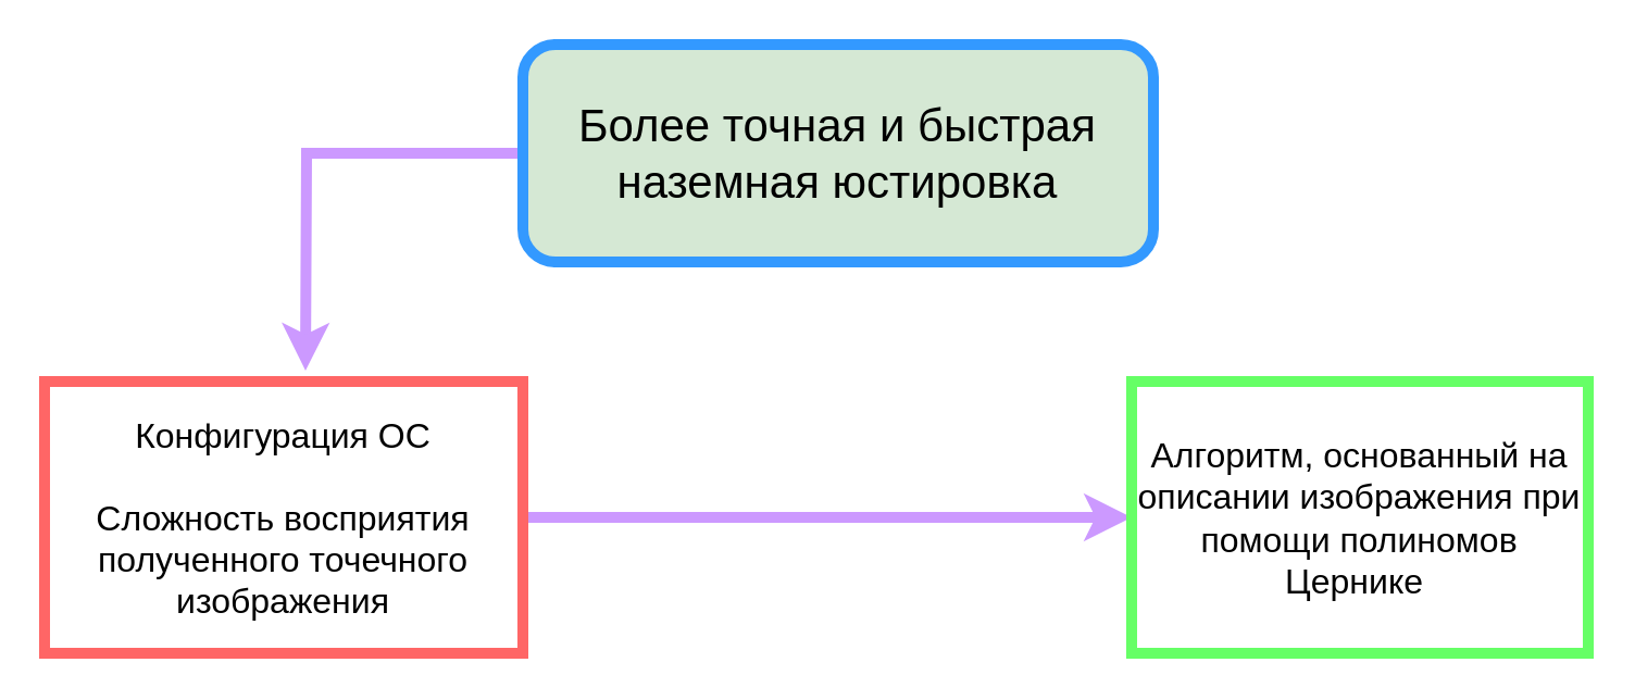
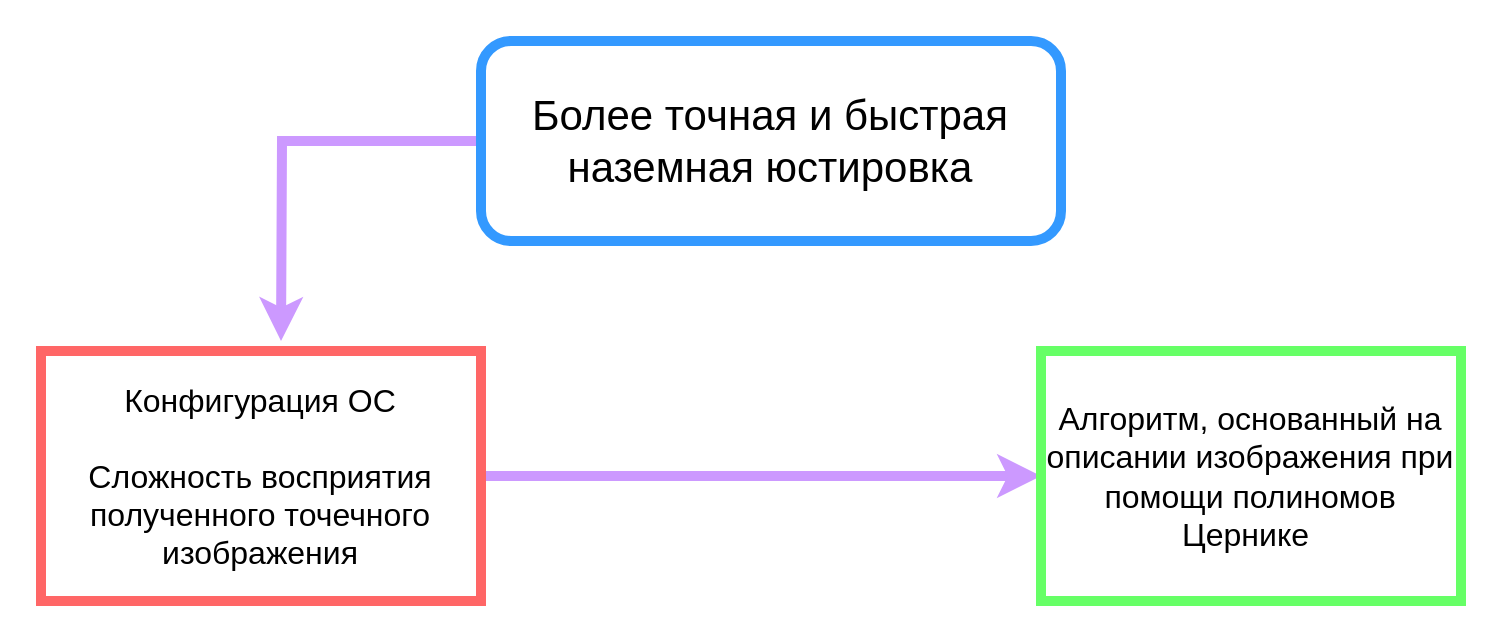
  <mxCell id="0" />
  <mxCell id="1" parent="0" />
  <mxCell id="2" style="edgeStyle=orthogonalEdgeStyle;rounded=0;orthogonalLoop=1;jettySize=auto;html=1;strokeWidth=5;strokeColor=#CC99FF;" edge="1" parent="1" source="3"><mxGeometry relative="1" as="geometry"><mxPoint x="140" y="170" as="targetPoint" /></mxGeometry></mxCell>
- <mxCell id="3" value="&lt;font style=&quot;font-size: 21px&quot;&gt;Более точная и быстрая &lt;br&gt;наземная юстировка&lt;/font&gt;" style="rounded=1;whiteSpace=wrap;html=1;strokeWidth=5;strokeColor=#3399FF;fillColor=#d5e8d4;" vertex="1" parent="1"><mxGeometry x="240" y="20" width="290" height="100" as="geometry" /></mxCell>
+ <mxCell id="3" value="&lt;font style=&quot;font-size: 21px&quot;&gt;Более точная и быстрая &lt;br&gt;наземная юстировка&lt;/font&gt;" style="rounded=1;whiteSpace=wrap;html=1;strokeWidth=5;strokeColor=#3399FF;" vertex="1" parent="1"><mxGeometry x="240" y="20" width="290" height="100" as="geometry" /></mxCell>
  <mxCell id="4" style="edgeStyle=orthogonalEdgeStyle;rounded=0;orthogonalLoop=1;jettySize=auto;html=1;entryX=0;entryY=0.5;entryDx=0;entryDy=0;strokeColor=#CC99FF;strokeWidth=5;" edge="1" parent="1" source="5" target="6"><mxGeometry relative="1" as="geometry" /></mxCell>
  <mxCell id="5" value="&lt;font style=&quot;font-size: 16px&quot;&gt;Конфигурация ОС&lt;br&gt;&lt;br&gt;Сложность восприятия полученного точечного изображения&lt;/font&gt;" style="rounded=0;whiteSpace=wrap;html=1;strokeColor=#FF6666;strokeWidth=5;" vertex="1" parent="1"><mxGeometry x="20" y="175" width="220" height="125" as="geometry" /></mxCell>
  <mxCell id="6" value="&lt;font style=&quot;font-size: 16px&quot;&gt;Алгоритм, основанный на описании изображения при помощи полиномов Цернике&amp;nbsp;&lt;/font&gt;" style="rounded=0;whiteSpace=wrap;html=1;strokeColor=#66FF66;strokeWidth=5;" vertex="1" parent="1"><mxGeometry x="520" y="175" width="210" height="125" as="geometry" /></mxCell>
